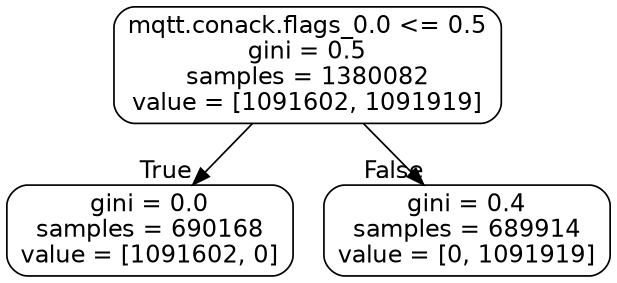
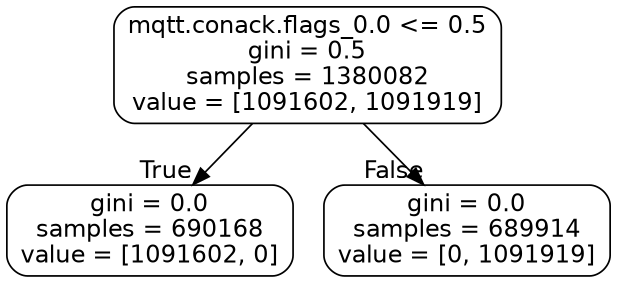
  digraph {
    node [color=black fontname=helvetica shape=box style=rounded]
    edge [fontname=helvetica labeldistance=2.5]
    n1 [label="mqtt.conack.flags_0.0 <= 0.5\ngini = 0.5\nsamples = 1380082\nvalue = [1091602, 1091919]"]
    n2 [label="gini = 0.0\nsamples = 690168\nvalue = [1091602, 0]"]
-   n3 [label="gini = 0.4\nsamples = 689914\nvalue = [0, 1091919]"]
+   n3 [label="gini = 0.0\nsamples = 689914\nvalue = [0, 1091919]"]
    n1 -> n2 [headlabel=True labelangle=45]
    n1 -> n3 [headlabel=False labelangle=-45]
  }
